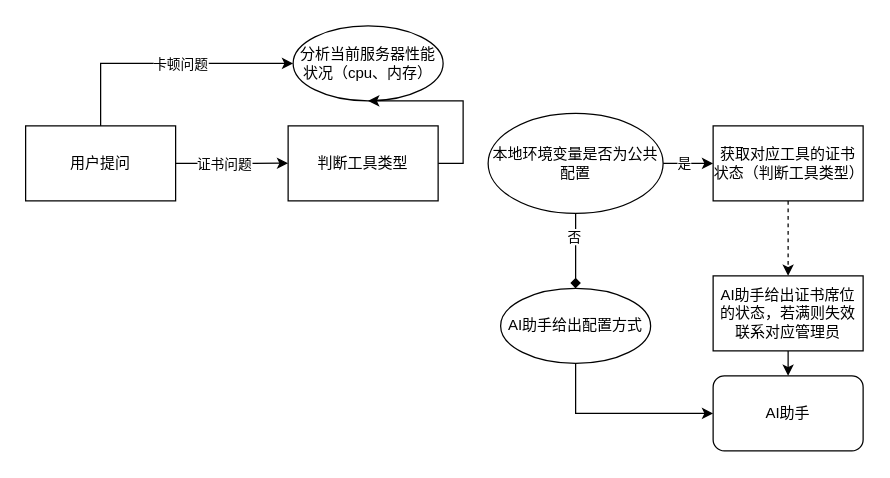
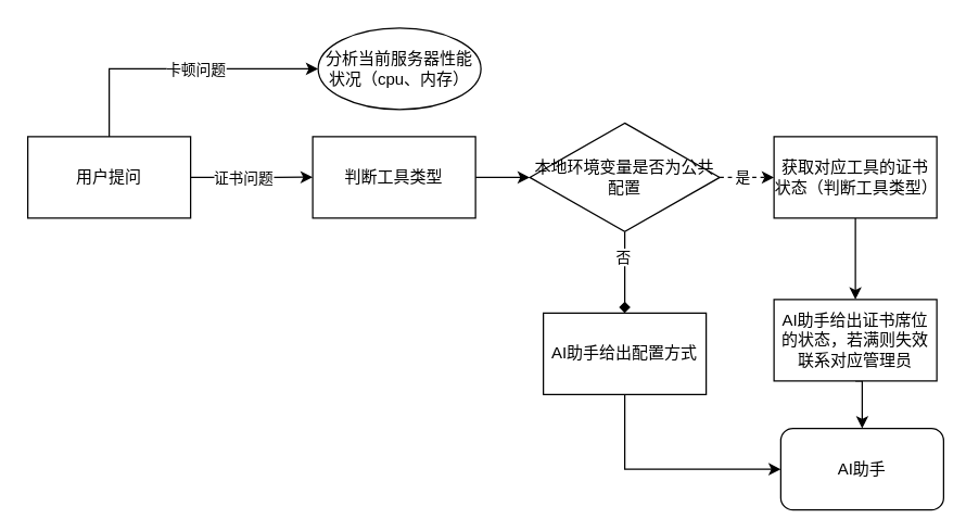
  <mxCell id="0" />
  <mxCell id="1" parent="0" />
  <mxCell id="2" style="edgeStyle=orthogonalEdgeStyle;rounded=0;orthogonalLoop=1;jettySize=auto;html=1;exitX=0.5;exitY=0;exitDx=0;exitDy=0;entryX=0;entryY=0.5;entryDx=0;entryDy=0;" edge="1" parent="1" source="6" target="7"><mxGeometry relative="1" as="geometry" /></mxCell>
  <mxCell id="3" value="卡顿问题" style="edgeLabel;html=1;align=center;verticalAlign=middle;resizable=0;points=[];" vertex="1" connectable="0" parent="2"><mxGeometry x="0.112" relative="1" as="geometry"><mxPoint as="offset" /></mxGeometry></mxCell>
  <mxCell id="4" style="edgeStyle=orthogonalEdgeStyle;rounded=0;orthogonalLoop=1;jettySize=auto;html=1;exitX=1;exitY=0.5;exitDx=0;exitDy=0;" edge="1" parent="1" source="6"><mxGeometry relative="1" as="geometry"><mxPoint x="230" y="129.81" as="targetPoint" /></mxGeometry></mxCell>
  <mxCell id="5" value="证书问题" style="edgeLabel;html=1;align=center;verticalAlign=middle;resizable=0;points=[];" vertex="1" connectable="0" parent="4"><mxGeometry x="-0.152" relative="1" as="geometry"><mxPoint as="offset" /></mxGeometry></mxCell>
  <mxCell id="6" value="用户提问" style="rounded=0;whiteSpace=wrap;html=1;" vertex="1" parent="1"><mxGeometry x="20" y="100" width="120" height="60" as="geometry" /></mxCell>
  <mxCell id="7" value="分析当前服务器性能状况（cpu、内存）" style="ellipse;whiteSpace=wrap;html=1;" vertex="1" parent="1"><mxGeometry x="234" y="20" width="120" height="60" as="geometry" /></mxCell>
- <mxCell id="8" style="edgeStyle=orthogonalEdgeStyle;rounded=0;orthogonalLoop=1;jettySize=auto;html=1;exitX=1;exitY=0.5;exitDx=0;exitDy=0;" edge="1" parent="1" source="9" target="7"><mxGeometry relative="1" as="geometry" /></mxCell>
+ <mxCell id="8" style="edgeStyle=orthogonalEdgeStyle;rounded=0;orthogonalLoop=1;jettySize=auto;html=1;exitX=1;exitY=0.5;exitDx=0;exitDy=0;entryX=0;entryY=0.5;entryDx=0;entryDy=0;" edge="1" parent="1" source="9" target="21"><mxGeometry relative="1" as="geometry" /></mxCell>
  <mxCell id="9" value="判断工具类型" style="rounded=0;whiteSpace=wrap;html=1;" vertex="1" parent="1"><mxGeometry x="230" y="100" width="120" height="60" as="geometry" /></mxCell>
  <mxCell id="10" style="edgeStyle=orthogonalEdgeStyle;rounded=0;orthogonalLoop=1;jettySize=auto;html=1;exitX=0.5;exitY=1;exitDx=0;exitDy=0;entryX=0.5;entryY=0;entryDx=0;entryDy=0;endArrow=diamond;" edge="1" parent="1" source="21" target="15"><mxGeometry relative="1" as="geometry"><mxPoint x="480" y="150" as="sourcePoint" /></mxGeometry></mxCell>
  <mxCell id="11" value="否" style="edgeLabel;html=1;align=center;verticalAlign=middle;resizable=0;points=[];" vertex="1" connectable="0" parent="10"><mxGeometry x="-0.405" y="-2" relative="1" as="geometry"><mxPoint as="offset" /></mxGeometry></mxCell>
- <mxCell id="12" style="edgeStyle=orthogonalEdgeStyle;rounded=0;orthogonalLoop=1;jettySize=auto;html=1;exitX=0.5;exitY=1;exitDx=0;exitDy=0;entryX=0.5;entryY=0;entryDx=0;entryDy=0;dashed=1;" edge="1" parent="1" source="13" target="18"><mxGeometry relative="1" as="geometry" /></mxCell>
+ <mxCell id="12" style="edgeStyle=orthogonalEdgeStyle;rounded=0;orthogonalLoop=1;jettySize=auto;html=1;exitX=0.5;exitY=1;exitDx=0;exitDy=0;entryX=0.5;entryY=0;entryDx=0;entryDy=0;" edge="1" parent="1" source="13" target="18"><mxGeometry relative="1" as="geometry" /></mxCell>
  <mxCell id="13" value="获取对应工具的证书状态（判断工具类型）" style="rounded=0;whiteSpace=wrap;html=1;" vertex="1" parent="1"><mxGeometry x="570" y="100" width="120" height="60" as="geometry" /></mxCell>
  <mxCell id="14" style="edgeStyle=orthogonalEdgeStyle;rounded=0;orthogonalLoop=1;jettySize=auto;html=1;exitX=0.5;exitY=1;exitDx=0;exitDy=0;entryX=0;entryY=0.5;entryDx=0;entryDy=0;" edge="1" parent="1" source="15" target="16"><mxGeometry relative="1" as="geometry" /></mxCell>
- <mxCell id="15" value="AI助手给出配置方式" style="ellipse;whiteSpace=wrap;html=1;" vertex="1" parent="1"><mxGeometry x="400" y="230" width="120" height="60" as="geometry" /></mxCell>
- <mxCell id="16" value="AI助手" style="rounded=1;whiteSpace=wrap;html=1;" vertex="1" parent="1"><mxGeometry x="570" y="300" width="120" height="60" as="geometry" /></mxCell>
+ <mxCell id="15" value="AI助手给出配置方式" style="rounded=0;whiteSpace=wrap;html=1;" vertex="1" parent="1"><mxGeometry x="400" y="230" width="120" height="60" as="geometry" /></mxCell>
+ <mxCell id="16" value="AI助手" style="rounded=1;whiteSpace=wrap;html=1;" vertex="1" parent="1"><mxGeometry x="575" y="315" width="120" height="60" as="geometry" /></mxCell>
  <mxCell id="17" style="edgeStyle=orthogonalEdgeStyle;rounded=0;orthogonalLoop=1;jettySize=auto;html=1;exitX=0.5;exitY=1;exitDx=0;exitDy=0;entryX=0.5;entryY=0;entryDx=0;entryDy=0;" edge="1" parent="1" source="18" target="16"><mxGeometry relative="1" as="geometry" /></mxCell>
  <mxCell id="18" value="AI助手给出证书席位的状态，若满则失效联系对应管理员" style="rounded=0;whiteSpace=wrap;html=1;" vertex="1" parent="1"><mxGeometry x="570" y="220" width="120" height="60" as="geometry" /></mxCell>
- <mxCell id="19" style="edgeStyle=orthogonalEdgeStyle;rounded=0;orthogonalLoop=1;jettySize=auto;html=1;exitX=1;exitY=0.5;exitDx=0;exitDy=0;entryX=0;entryY=0.5;entryDx=0;entryDy=0;" edge="1" parent="1" source="21" target="13"><mxGeometry relative="1" as="geometry" /></mxCell>
+ <mxCell id="19" style="edgeStyle=orthogonalEdgeStyle;rounded=0;orthogonalLoop=1;jettySize=auto;html=1;exitX=1;exitY=0.5;exitDx=0;exitDy=0;entryX=0;entryY=0.5;entryDx=0;entryDy=0;dashed=1;" edge="1" parent="1" source="21" target="13"><mxGeometry relative="1" as="geometry" /></mxCell>
  <mxCell id="20" value="是" style="edgeLabel;html=1;align=center;verticalAlign=middle;resizable=0;points=[];" vertex="1" connectable="0" parent="19"><mxGeometry x="-0.216" y="1" relative="1" as="geometry"><mxPoint as="offset" /></mxGeometry></mxCell>
- <mxCell id="21" value="本地环境变量是否为公共配置" style="ellipse;whiteSpace=wrap;html=1;" vertex="1" parent="1"><mxGeometry x="390" y="90" width="140" height="80" as="geometry" /></mxCell>
+ <mxCell id="21" value="本地环境变量是否为公共配置" style="rhombus;whiteSpace=wrap;html=1;" vertex="1" parent="1"><mxGeometry x="390" y="90" width="140" height="80" as="geometry" /></mxCell>
